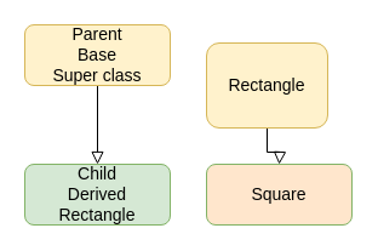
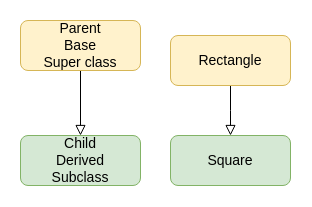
  <mxCell id="0" />
  <mxCell id="1" parent="0" />
  <mxCell id="2" value="" style="rounded=0;html=1;jettySize=auto;orthogonalLoop=1;fontSize=11;endArrow=block;endFill=0;endSize=8;strokeWidth=1;shadow=0;labelBackgroundColor=none;edgeStyle=orthogonalEdgeStyle;" parent="1" source="3" edge="1"><mxGeometry relative="1" as="geometry"><mxPoint x="80" y="135" as="targetPoint" /></mxGeometry></mxCell>
  <mxCell id="3" value="Parent&lt;br style=&quot;font-size: 14px;&quot;&gt;Base&lt;br style=&quot;font-size: 14px;&quot;&gt;Super class" style="rounded=1;whiteSpace=wrap;html=1;fontSize=14;glass=0;strokeWidth=1;shadow=0;fillColor=#fff2cc;strokeColor=#d6b656;" parent="1" vertex="1"><mxGeometry x="20" y="20" width="120" height="50" as="geometry" /></mxCell>
- <mxCell id="4" value="Child&lt;br style=&quot;font-size: 14px;&quot;&gt;Derived&lt;br style=&quot;font-size: 14px;&quot;&gt;Rectangle" style="rounded=1;whiteSpace=wrap;html=1;fontSize=14;glass=0;strokeWidth=1;shadow=0;fillColor=#d5e8d4;strokeColor=#82b366;" parent="1" vertex="1"><mxGeometry x="20" y="135" width="120" height="50" as="geometry" /></mxCell>
+ <mxCell id="4" value="Child&lt;br style=&quot;font-size: 14px;&quot;&gt;Derived&lt;br style=&quot;font-size: 14px;&quot;&gt;Subclass" style="rounded=1;whiteSpace=wrap;html=1;fontSize=14;glass=0;strokeWidth=1;shadow=0;fillColor=#d5e8d4;strokeColor=#82b366;" parent="1" vertex="1"><mxGeometry x="20" y="135" width="120" height="50" as="geometry" /></mxCell>
  <mxCell id="5" value="" style="rounded=0;html=1;jettySize=auto;orthogonalLoop=1;fontSize=11;endArrow=block;endFill=0;endSize=8;strokeWidth=1;shadow=0;labelBackgroundColor=none;edgeStyle=orthogonalEdgeStyle;" parent="1" source="6" edge="1"><mxGeometry relative="1" as="geometry"><mxPoint x="230" y="135" as="targetPoint" /></mxGeometry></mxCell>
- <mxCell id="6" value="Rectangle" style="rounded=1;whiteSpace=wrap;html=1;fontSize=14;glass=0;strokeWidth=1;shadow=0;fillColor=#fff2cc;strokeColor=#d6b656;" parent="1" vertex="1"><mxGeometry x="170" y="35" width="100" height="70" as="geometry" /></mxCell>
- <mxCell id="7" value="Square" style="rounded=1;whiteSpace=wrap;html=1;fontSize=14;glass=0;strokeWidth=1;shadow=0;fillColor=#ffe6cc;strokeColor=#82b366;" parent="1" vertex="1"><mxGeometry x="170" y="135" width="120" height="50" as="geometry" /></mxCell>
+ <mxCell id="6" value="Rectangle" style="rounded=1;whiteSpace=wrap;html=1;fontSize=14;glass=0;strokeWidth=1;shadow=0;fillColor=#fff2cc;strokeColor=#d6b656;" parent="1" vertex="1"><mxGeometry x="170" y="35" width="120" height="50" as="geometry" /></mxCell>
+ <mxCell id="7" value="Square" style="rounded=1;whiteSpace=wrap;html=1;fontSize=14;glass=0;strokeWidth=1;shadow=0;fillColor=#d5e8d4;strokeColor=#82b366;" parent="1" vertex="1"><mxGeometry x="170" y="135" width="120" height="50" as="geometry" /></mxCell>
